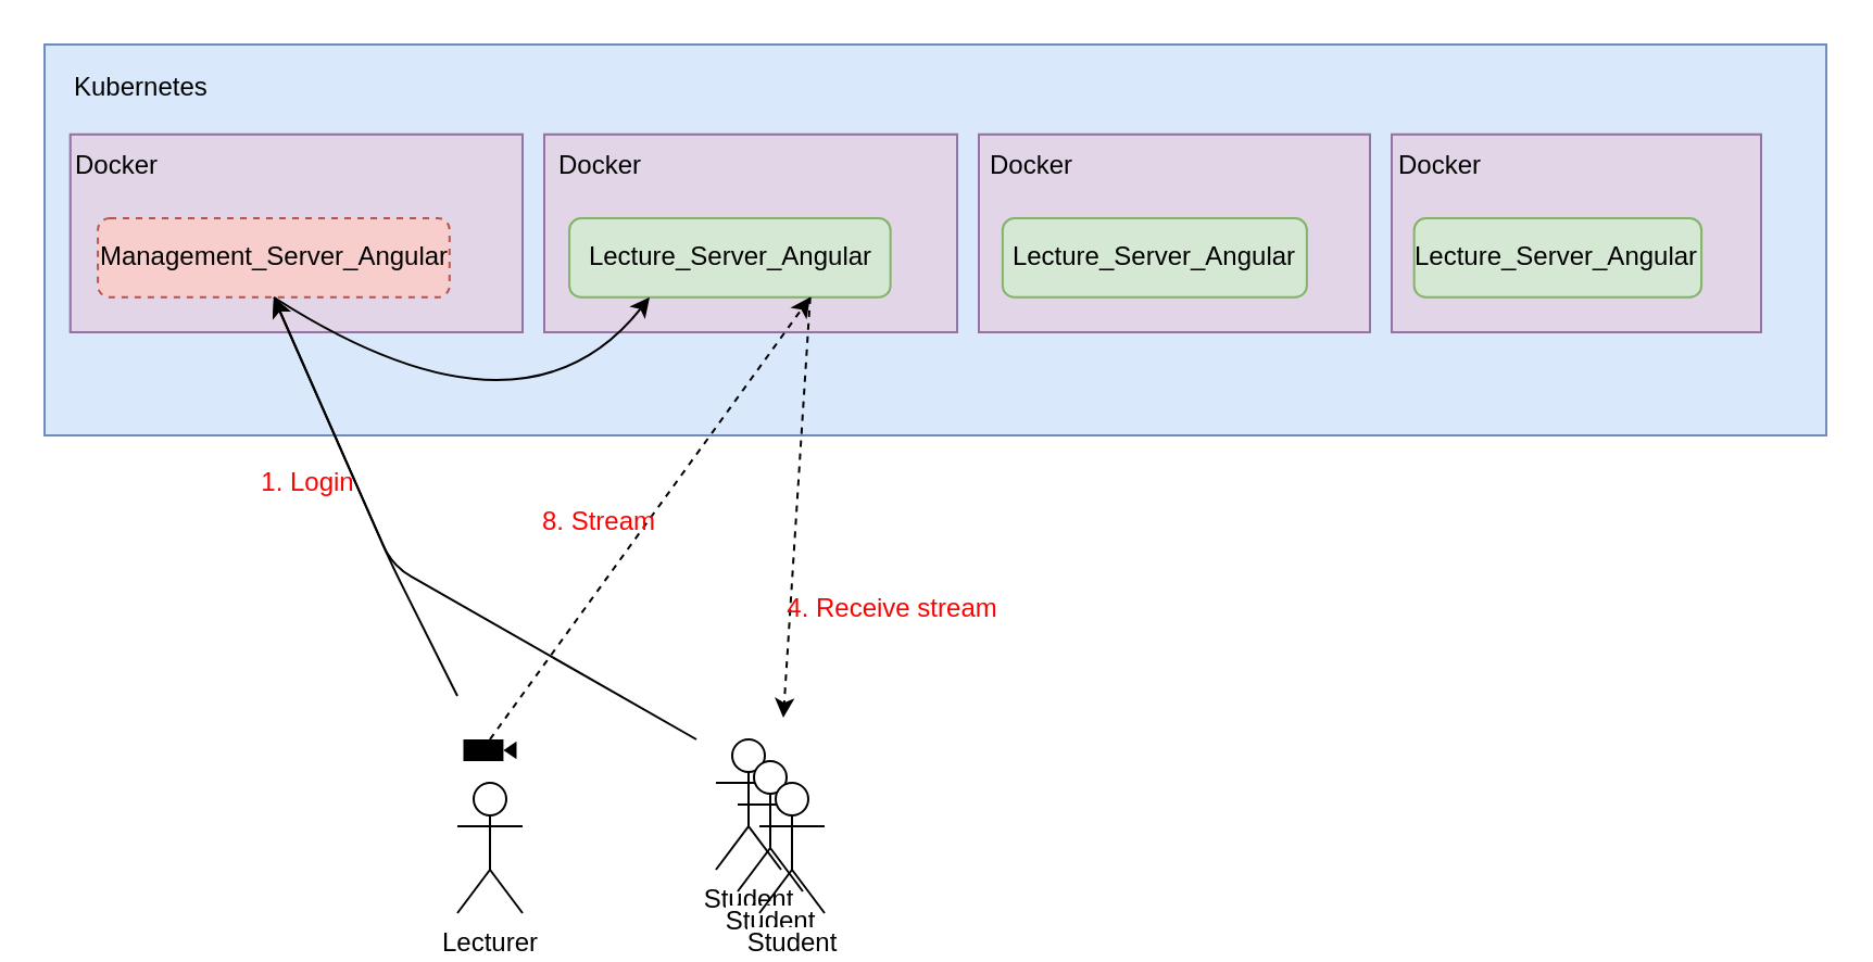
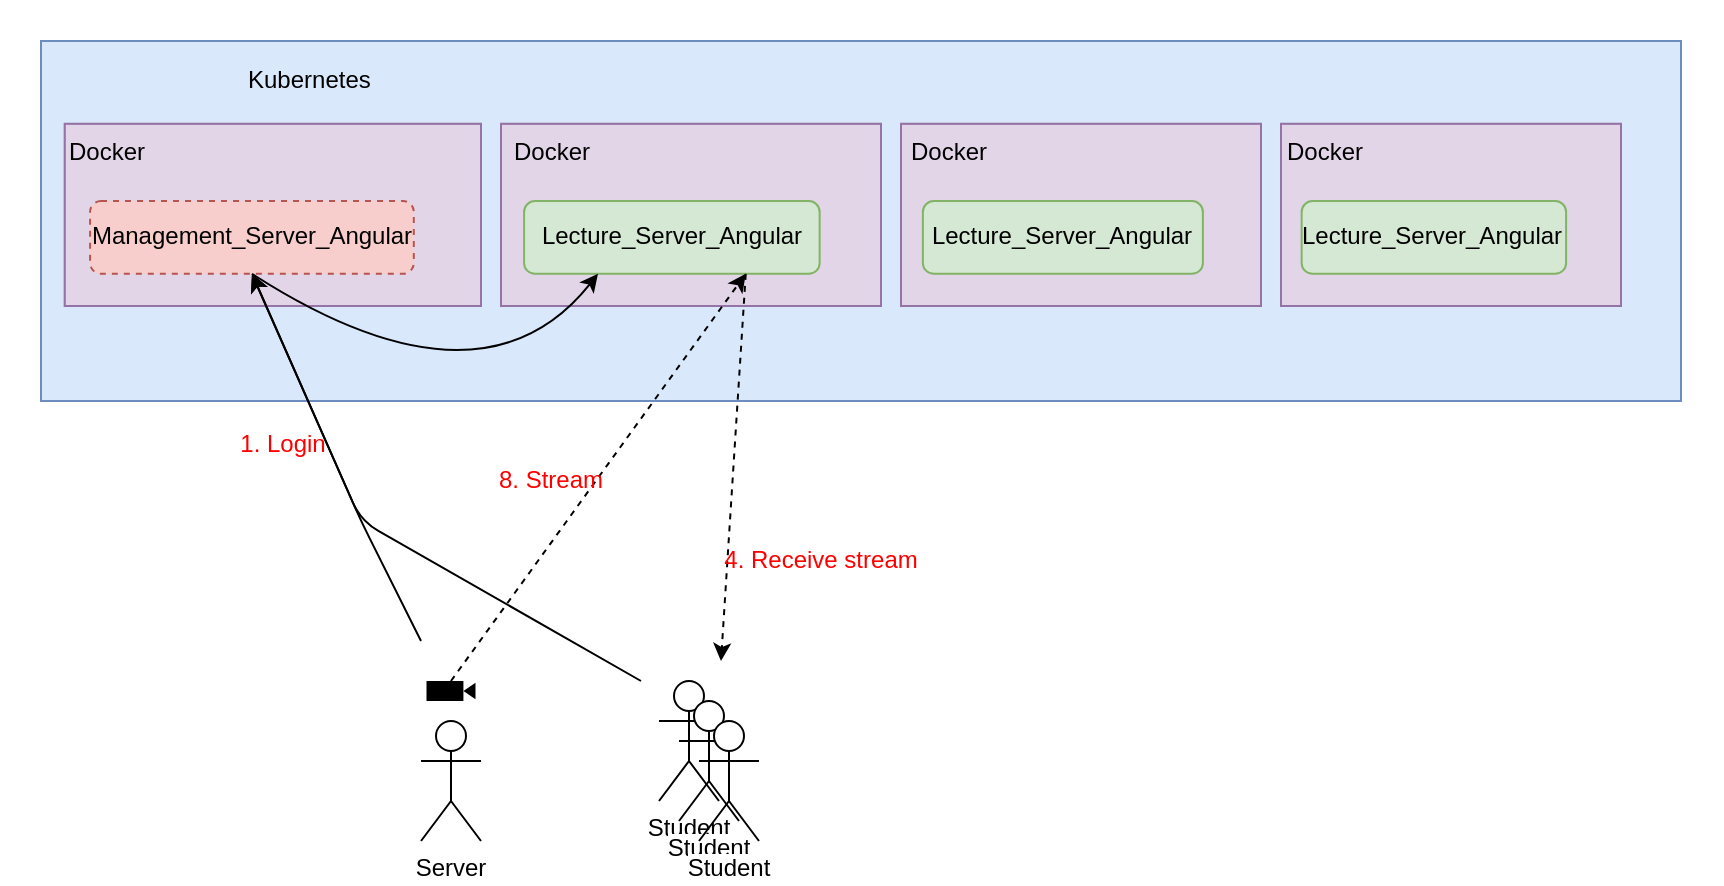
  <mxCell id="0" />
  <mxCell id="1" parent="0" />
  <mxCell id="2" value="" style="rounded=0;whiteSpace=wrap;html=1;fillColor=#dae8fc;strokeColor=#6c8ebf;" vertex="1" parent="1"><mxGeometry width="820" height="180" as="geometry" x="20" y="20" /></mxCell>
- <mxCell id="3" value="Kubernetes" style="text;html=1;" vertex="1" parent="1"><mxGeometry x="31.906" y="26.073" width="107.143" height="18.214" as="geometry" /></mxCell>
+ <mxCell id="3" value="Kubernetes" style="text;html=1;" vertex="1" parent="1"><mxGeometry x="121.906" y="26.073" width="107.143" height="18.214" as="geometry" /></mxCell>
  <mxCell id="4" value="" style="group;fillColor=#e1d5e7;strokeColor=#9673a6;" vertex="1" connectable="0" parent="1"><mxGeometry x="31.91" y="61.43" width="208.09" height="91.07" as="geometry" /></mxCell>
  <mxCell id="5" value="" style="rounded=0;whiteSpace=wrap;html=1;fillColor=#e1d5e7;strokeColor=#9673a6;" vertex="1" parent="4"><mxGeometry width="208.09" height="91.07" as="geometry" /></mxCell>
  <mxCell id="6" value="Docker" style="text;html=1;strokeColor=none;fillColor=none;align=center;verticalAlign=middle;whiteSpace=wrap;rounded=0;" vertex="1" parent="4"><mxGeometry x="6.169" y="8.573" width="30.828" height="12.143" as="geometry" /></mxCell>
  <mxCell id="7" value="Management_Server_Angular" style="rounded=1;whiteSpace=wrap;html=1;fillColor=#f8cecc;strokeColor=#b85450;dashed=1;" vertex="1" parent="4"><mxGeometry x="12.643" y="38.572" width="161.848" height="36.428" as="geometry" /></mxCell>
  <mxCell id="8" value="" style="group;fillColor=#e1d5e7;strokeColor=#9673a6;" vertex="1" connectable="0" parent="1"><mxGeometry x="640" y="61.43" width="170" height="91.07" as="geometry" /></mxCell>
  <mxCell id="9" value="" style="rounded=0;whiteSpace=wrap;html=1;fillColor=#e1d5e7;strokeColor=#9673a6;" vertex="1" parent="8"><mxGeometry width="170.0" height="91.07" as="geometry" /></mxCell>
  <mxCell id="10" value="Docker" style="text;html=1;strokeColor=none;fillColor=none;align=center;verticalAlign=middle;whiteSpace=wrap;rounded=0;" vertex="1" parent="8"><mxGeometry x="10.33" y="8.573" width="25.185" height="12.143" as="geometry" /></mxCell>
  <mxCell id="11" value="Lecture_Server_Angular" style="rounded=1;whiteSpace=wrap;html=1;fillColor=#d5e8d4;strokeColor=#82b366;" vertex="1" parent="8"><mxGeometry x="10.328" y="38.572" width="132.222" height="36.428" as="geometry" /></mxCell>
  <mxCell id="12" value="" style="group;fillColor=#e1d5e7;strokeColor=#9673a6;" vertex="1" connectable="0" parent="1"><mxGeometry x="450" y="61.43" width="180" height="91.07" as="geometry" /></mxCell>
  <mxCell id="13" value="" style="rounded=0;whiteSpace=wrap;html=1;fillColor=#e1d5e7;strokeColor=#9673a6;" vertex="1" parent="12"><mxGeometry width="180.0" height="91.07" as="geometry" /></mxCell>
  <mxCell id="14" value="Docker" style="text;html=1;strokeColor=none;fillColor=none;align=center;verticalAlign=middle;whiteSpace=wrap;rounded=0;" vertex="1" parent="12"><mxGeometry x="10.935" y="8.573" width="26.667" height="12.143" as="geometry" /></mxCell>
  <mxCell id="15" value="Lecture_Server_Angular" style="rounded=1;whiteSpace=wrap;html=1;fillColor=#d5e8d4;strokeColor=#82b366;" vertex="1" parent="12"><mxGeometry x="10.936" y="38.572" width="140" height="36.428" as="geometry" /></mxCell>
  <mxCell id="16" value="" style="group;fillColor=#e1d5e7;strokeColor=#9673a6;" vertex="1" connectable="0" parent="1"><mxGeometry x="250" y="61.43" width="190" height="91.07" as="geometry" /></mxCell>
  <mxCell id="17" value="" style="rounded=0;whiteSpace=wrap;html=1;fillColor=#e1d5e7;strokeColor=#9673a6;" vertex="1" parent="16"><mxGeometry width="190" height="91.07" as="geometry" /></mxCell>
  <mxCell id="18" value="Docker" style="text;html=1;strokeColor=none;fillColor=none;align=center;verticalAlign=middle;whiteSpace=wrap;rounded=0;" vertex="1" parent="16"><mxGeometry x="11.542" y="8.573" width="28.148" height="12.143" as="geometry" /></mxCell>
  <mxCell id="19" value="Lecture_Server_Angular" style="rounded=1;whiteSpace=wrap;html=1;fillColor=#d5e8d4;strokeColor=#82b366;" vertex="1" parent="16"><mxGeometry x="11.544" y="38.572" width="147.778" height="36.428" as="geometry" /></mxCell>
- <mxCell id="20" value="Lecturer" style="shape=umlActor;verticalLabelPosition=bottom;labelBackgroundColor=#ffffff;verticalAlign=top;html=1;outlineConnect=0;" vertex="1" parent="1"><mxGeometry x="210" y="360" width="30" height="60" as="geometry" /></mxCell>
+ <mxCell id="20" value="Server" style="shape=umlActor;verticalLabelPosition=bottom;labelBackgroundColor=#ffffff;verticalAlign=top;html=1;outlineConnect=0;" vertex="1" parent="1"><mxGeometry x="210" y="360" width="30" height="60" as="geometry" /></mxCell>
  <mxCell id="21" value="Student" style="shape=umlActor;verticalLabelPosition=bottom;labelBackgroundColor=#ffffff;verticalAlign=top;html=1;outlineConnect=0;" vertex="1" parent="1"><mxGeometry x="329" y="340" width="30" height="60" as="geometry" /></mxCell>
  <mxCell id="22" value="" style="shape=mxgraph.signs.tech.video_camera;html=1;fillColor=#000000;strokeColor=none;verticalLabelPosition=bottom;verticalAlign=top;align=center;" vertex="1" parent="1"><mxGeometry x="212.75" y="340" width="24.5" height="10" as="geometry" /></mxCell>
  <mxCell id="23" value="Student" style="shape=umlActor;verticalLabelPosition=bottom;labelBackgroundColor=#ffffff;verticalAlign=top;html=1;outlineConnect=0;" vertex="1" parent="1"><mxGeometry x="339" y="350" width="30" height="60" as="geometry" /></mxCell>
  <mxCell id="24" value="Student" style="shape=umlActor;verticalLabelPosition=bottom;labelBackgroundColor=#ffffff;verticalAlign=top;html=1;outlineConnect=0;" vertex="1" parent="1"><mxGeometry x="349" y="360" width="30" height="60" as="geometry" /></mxCell>
  <mxCell id="25" value="" style="endArrow=classic;html=1;entryX=0.5;entryY=1;entryDx=0;entryDy=0;" edge="1" parent="1" target="7"><mxGeometry width="50" height="50" relative="1" as="geometry"><mxPoint x="210" y="320" as="sourcePoint" /><mxPoint x="260" y="270" as="targetPoint" /><Array as="points"><mxPoint x="180" y="260" /></Array></mxGeometry></mxCell>
  <mxCell id="26" value="" style="endArrow=classic;html=1;entryX=0.5;entryY=1;entryDx=0;entryDy=0;" edge="1" parent="1" target="7"><mxGeometry width="50" height="50" relative="1" as="geometry"><mxPoint x="320" y="340" as="sourcePoint" /><mxPoint x="350" y="270" as="targetPoint" /><Array as="points"><mxPoint x="180" y="260" /></Array></mxGeometry></mxCell>
  <mxCell id="27" value="&lt;font color=&quot;#ff0000&quot;&gt;1. Login&lt;/font&gt;" style="text;html=1;align=center;verticalAlign=middle;resizable=0;points=[];autosize=1;" vertex="1" parent="1"><mxGeometry x="110.96" y="212" width="60" height="20" as="geometry" /></mxCell>
  <mxCell id="28" value="" style="curved=1;endArrow=classic;html=1;entryX=0.25;entryY=1;entryDx=0;entryDy=0;exitX=0.5;exitY=1;exitDx=0;exitDy=0;" edge="1" parent="1" source="7" target="19"><mxGeometry width="50" height="50" relative="1" as="geometry"><mxPoint x="300" y="320" as="sourcePoint" /><mxPoint x="350" y="270" as="targetPoint" /><Array as="points"><mxPoint x="240" y="210" /></Array></mxGeometry></mxCell>
  <mxCell id="29" value="" style="endArrow=classic;html=1;exitX=0.5;exitY=0;exitDx=0;exitDy=0;exitPerimeter=0;entryX=0.75;entryY=1;entryDx=0;entryDy=0;dashed=1;" edge="1" parent="1" source="22" target="19"><mxGeometry width="50" height="50" relative="1" as="geometry"><mxPoint x="300" y="320" as="sourcePoint" /><mxPoint x="350" y="270" as="targetPoint" /></mxGeometry></mxCell>
  <mxCell id="30" value="&lt;font color=&quot;#ff0000&quot;&gt;8. Stream&lt;/font&gt;" style="text;html=1;align=center;verticalAlign=middle;resizable=0;points=[];autosize=1;" vertex="1" parent="1"><mxGeometry x="240" y="230" width="70" height="20" as="geometry" /></mxCell>
  <mxCell id="31" value="" style="endArrow=classic;html=1;dashed=1;exitX=0.75;exitY=1;exitDx=0;exitDy=0;" edge="1" parent="1" source="19"><mxGeometry width="50" height="50" relative="1" as="geometry"><mxPoint x="300" y="320" as="sourcePoint" /><mxPoint x="360" y="330" as="targetPoint" /></mxGeometry></mxCell>
  <mxCell id="32" value="&lt;font color=&quot;#ff0000&quot;&gt;4. Receive stream&lt;/font&gt;" style="text;html=1;align=center;verticalAlign=middle;resizable=0;points=[];labelBackgroundColor=none;" vertex="1" connectable="0" parent="31"><mxGeometry x="0.249" y="1" relative="1" as="geometry"><mxPoint x="43.67" y="22.75" as="offset" /></mxGeometry></mxCell>
